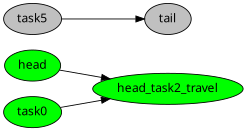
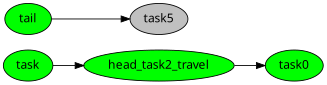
  digraph {
    fontname="Noto Sans"
    rankdir=LR
    node [fillcolor=green fontcolor=black fontname="Noto Sans" style=filled]
    edge [color=black fontname="Noto Sans"]
-   n1 [label=head]
+   n1 [label=task]
    n2 [label=head_task2_travel]
    n3 [label=task0]
    n4 [fillcolor=gray label=task5]
-   n5 [fillcolor=gray label=tail]
+   n5 [label=tail]
    n1 -> n2
-   n3 -> n2
-   n4 -> n5
+   n2 -> n3
+   n5 -> n4
  }
